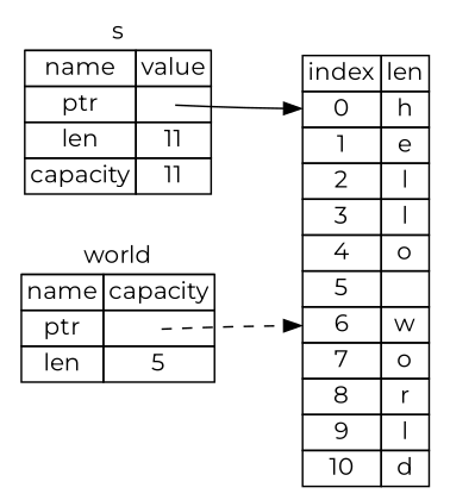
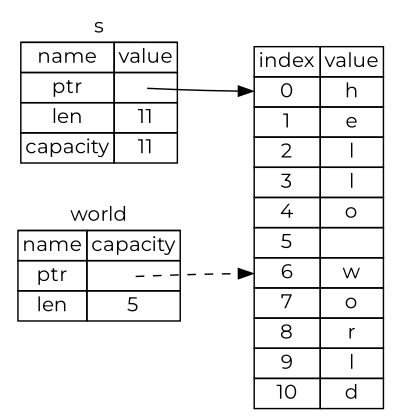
  digraph {
    fontname=Montserrat
    rankdir=LR
    node [fontname=Montserrat shape=plaintext]
    edge [fontname=Montserrat tailclip=false]
    n1 [label=<<TABLE BORDER="0" CELLBORDER="1" CELLSPACING="0">         <TR><TD COLSPAN="2" SIDES="B">world</TD></TR>         <TR><TD>name</TD><TD>capacity</TD></TR>         <TR><TD>ptr</TD><TD PORT="pointer2"></TD></TR>         <TR><TD>len</TD><TD>5</TD></TR>     </TABLE>>]
-   n2 [label=<<TABLE BORDER="0" CELLBORDER="1" CELLSPACING="0">         <TR><TD>index</TD><TD>len</TD></TR>         <TR><TD PORT="pointee">0</TD><TD>h</TD></TR>         <TR><TD>1</TD><TD>e</TD></TR>         <TR><TD>2</TD><TD>l</TD></TR>         <TR><TD>3</TD><TD>l</TD></TR>         <TR><TD>4</TD><TD>o</TD></TR>         <TR><TD>5</TD><TD> </TD></TR>         <TR><TD PORT="pointee2">6</TD><TD>w</TD></TR>         <TR><TD>7</TD><TD>o</TD></TR>         <TR><TD>8</TD><TD>r</TD></TR>         <TR><TD>9</TD><TD>l</TD></TR>         <TR><TD>10</TD><TD>d</TD></TR>     </TABLE>>]
+   n2 [label=<<TABLE BORDER="0" CELLBORDER="1" CELLSPACING="0">         <TR><TD>index</TD><TD>value</TD></TR>         <TR><TD PORT="pointee">0</TD><TD>h</TD></TR>         <TR><TD>1</TD><TD>e</TD></TR>         <TR><TD>2</TD><TD>l</TD></TR>         <TR><TD>3</TD><TD>l</TD></TR>         <TR><TD>4</TD><TD>o</TD></TR>         <TR><TD>5</TD><TD> </TD></TR>         <TR><TD PORT="pointee2">6</TD><TD>w</TD></TR>         <TR><TD>7</TD><TD>o</TD></TR>         <TR><TD>8</TD><TD>r</TD></TR>         <TR><TD>9</TD><TD>l</TD></TR>         <TR><TD>10</TD><TD>d</TD></TR>     </TABLE>>]
    n3 [label=<<TABLE BORDER="0" CELLBORDER="1" CELLSPACING="0">         <TR><TD COLSPAN="2" SIDES="B">s</TD></TR>         <TR><TD>name</TD><TD>value</TD></TR>         <TR><TD>ptr</TD><TD PORT="pointer"></TD></TR>         <TR><TD>len</TD><TD>11</TD></TR>         <TR><TD>capacity</TD><TD>11</TD></TR>     </TABLE>>]
    n1 -> n2 [headport=pointee2 style=dashed tailport="pointer2:c"]
    n3 -> n2 [headport=pointee style=solid tailport="pointer:c"]
  }
